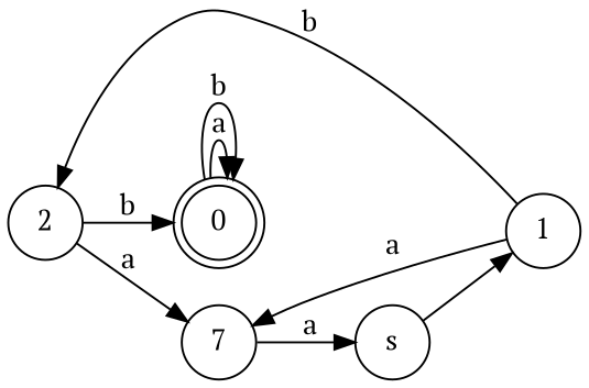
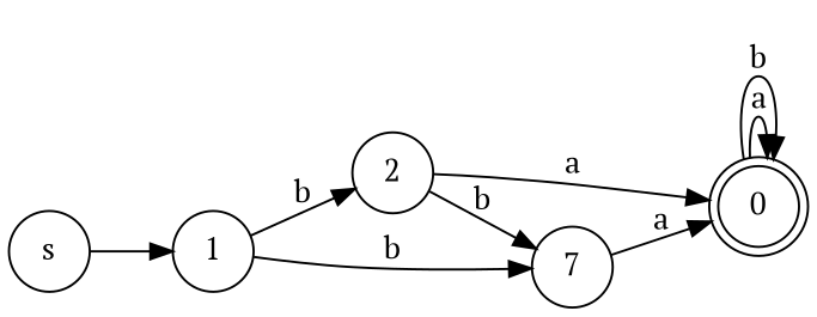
  digraph {
    fontname="PT Serif"
    rankdir=LR
    node [fontname="PT Serif" shape=circle]
    edge [fontname="PT Serif"]
    0 [shape=doublecircle]
    s
    1
    2
    n5 [label=7]
    0 -> 0 [label=a]
    0 -> 0 [label=b]
    s -> 1
    1 -> 2 [label=b]
-   1 -> n5 [label=a]
-   2 -> 0 [label=b]
-   2 -> n5 [label=a]
-   n5 -> s [label=a]
+   1 -> n5 [label=b]
+   2 -> 0 [label=a]
+   2 -> n5 [label=b]
+   n5 -> 0 [label=a]
  }
